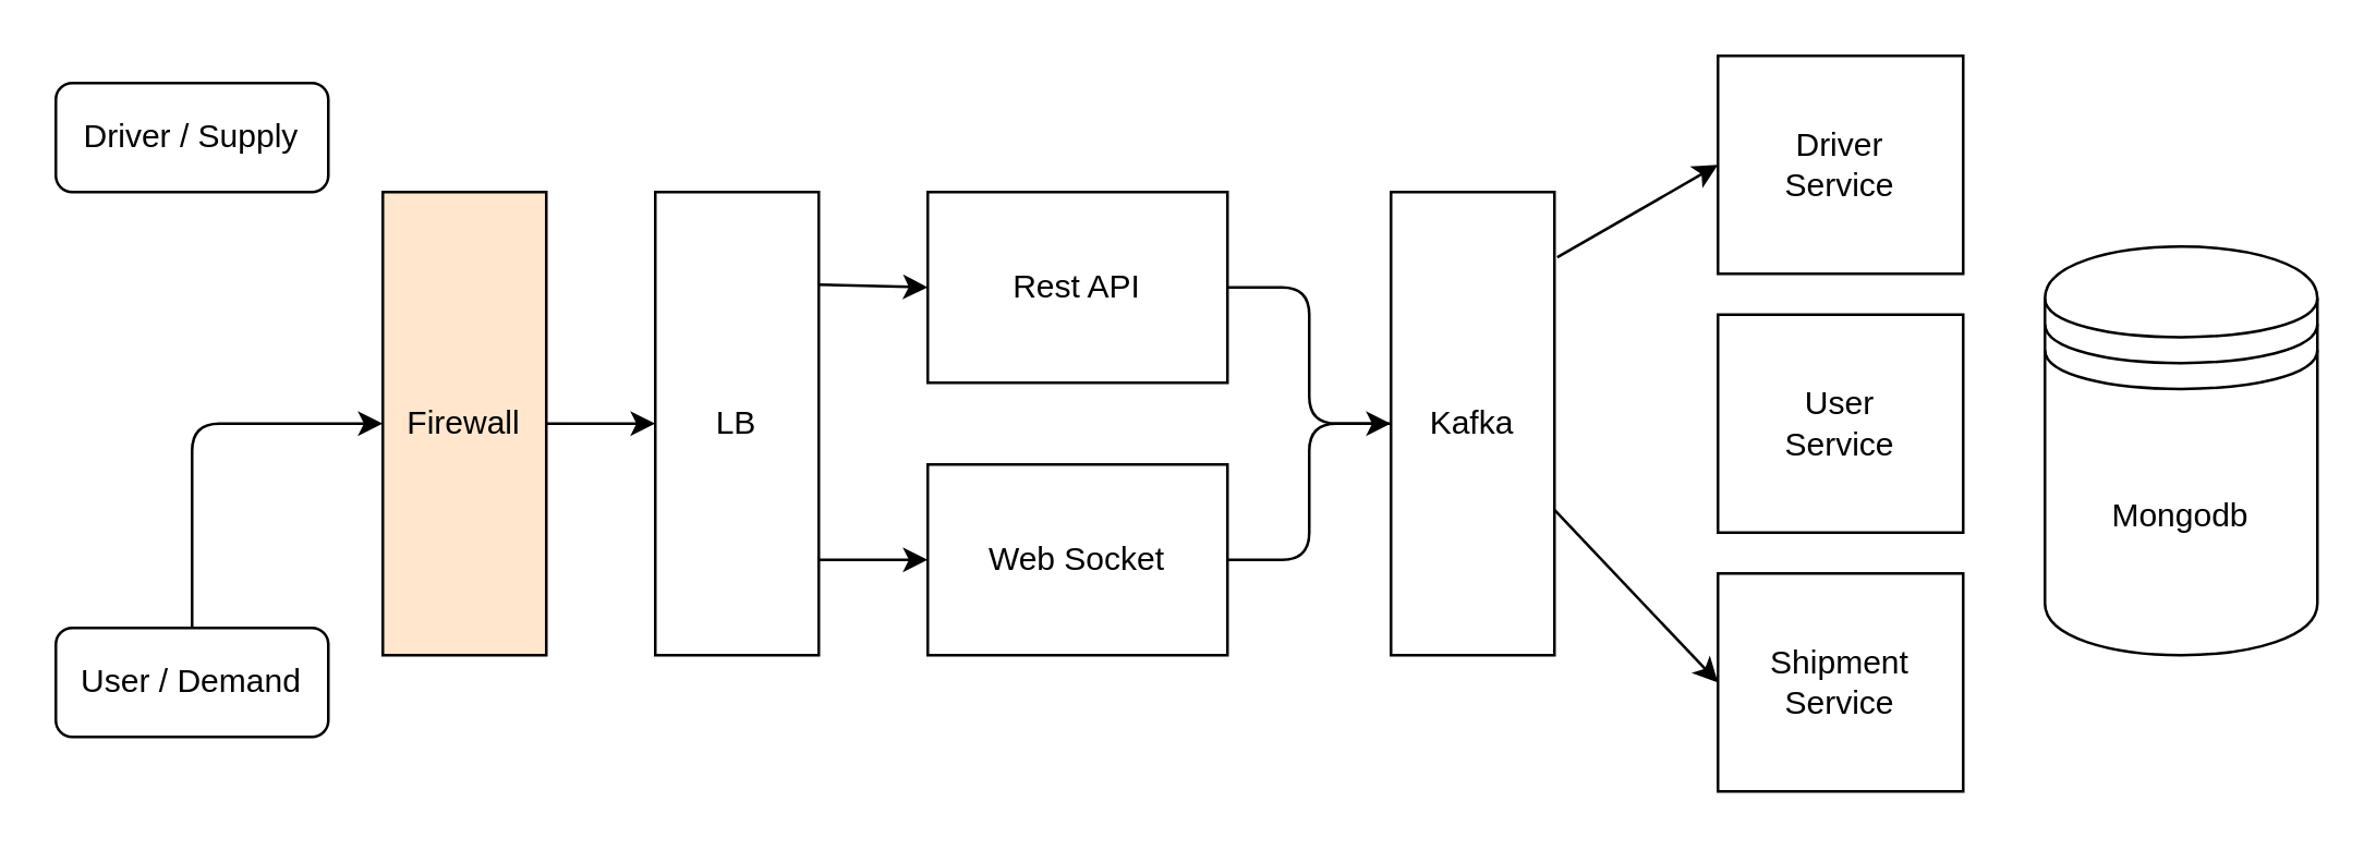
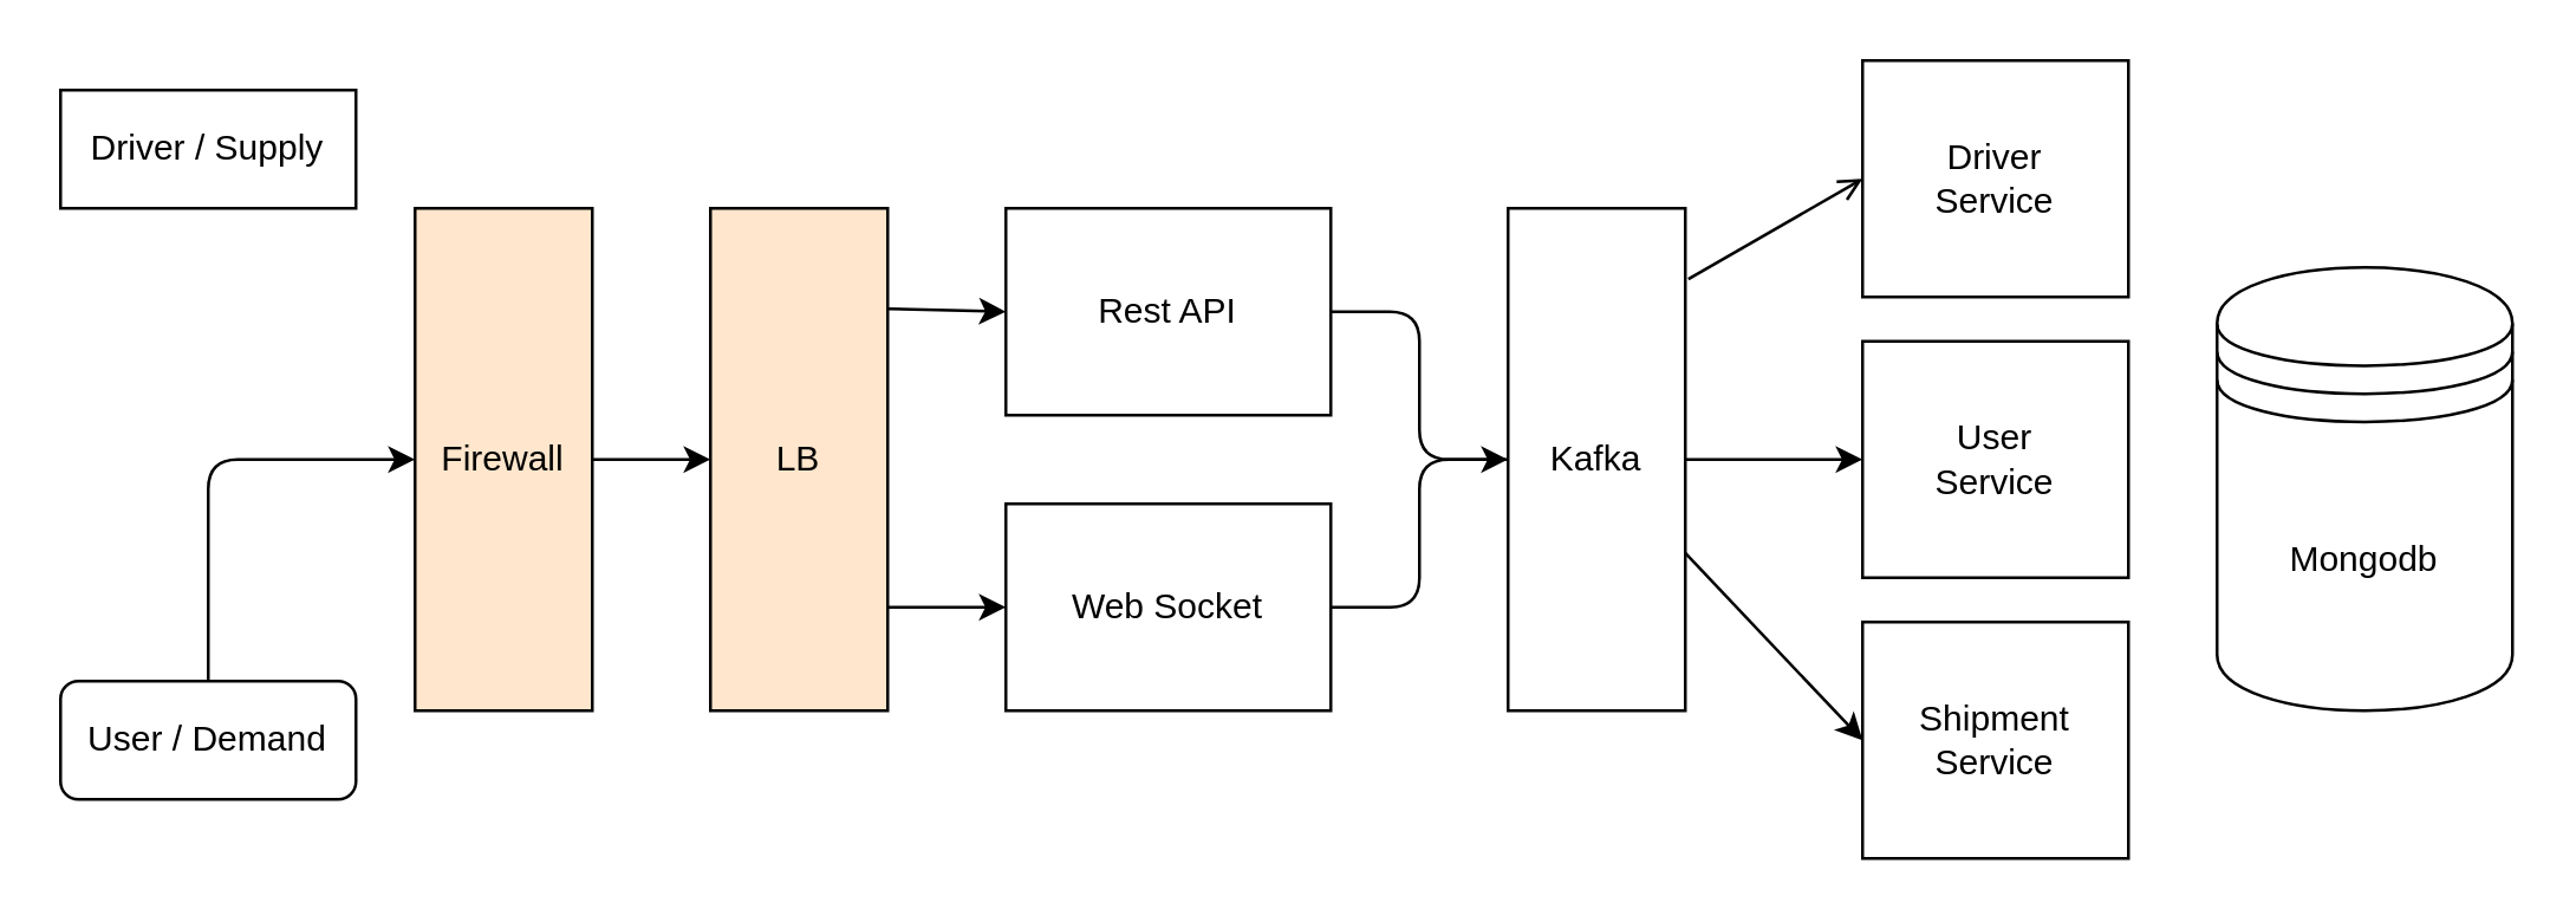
  <mxCell id="0" />
  <mxCell id="1" parent="0" />
- <mxCell id="2" value="Driver / Supply" style="rounded=1;whiteSpace=wrap;html=1;" parent="1" vertex="1"><mxGeometry x="20" y="30" width="100" height="40" as="geometry" /></mxCell>
+ <mxCell id="2" value="Driver / Supply" style="whiteSpace=wrap;html=1;rounded=0;" parent="1" vertex="1"><mxGeometry x="20" y="30" width="100" height="40" as="geometry" /></mxCell>
  <mxCell id="3" value="User / Demand" style="rounded=1;whiteSpace=wrap;html=1;" parent="1" vertex="1"><mxGeometry x="20" y="230" width="100" height="40" as="geometry" /></mxCell>
  <mxCell id="4" value="Firewall" style="rounded=0;whiteSpace=wrap;html=1;fillColor=#ffe6cc;" parent="1" vertex="1"><mxGeometry x="140" y="70" width="60" height="170" as="geometry" /></mxCell>
- <mxCell id="5" value="LB" style="rounded=0;whiteSpace=wrap;html=1;" parent="1" vertex="1"><mxGeometry x="240" y="70" width="60" height="170" as="geometry" /></mxCell>
+ <mxCell id="5" value="LB" style="rounded=0;whiteSpace=wrap;html=1;fillColor=#ffe6cc;" parent="1" vertex="1"><mxGeometry x="240" y="70" width="60" height="170" as="geometry" /></mxCell>
  <mxCell id="6" value="Web Socket" style="rounded=0;whiteSpace=wrap;html=1;" parent="1" vertex="1"><mxGeometry x="340" y="170" width="110" height="70" as="geometry" /></mxCell>
  <mxCell id="7" value="Rest API" style="rounded=0;whiteSpace=wrap;html=1;" parent="1" vertex="1"><mxGeometry x="340" y="70" width="110" height="70" as="geometry" /></mxCell>
  <mxCell id="8" value="" style="endArrow=classic;html=1;exitX=0.5;exitY=0;exitDx=0;exitDy=0;entryX=0;entryY=0.5;entryDx=0;entryDy=0;edgeStyle=orthogonalEdgeStyle;" parent="1" source="3" target="4" edge="1"><mxGeometry width="50" height="50" relative="1" as="geometry"><mxPoint x="120" y="310" as="sourcePoint" /><mxPoint x="250" y="395" as="targetPoint" /><Array as="points"><mxPoint x="70" y="155" /></Array></mxGeometry></mxCell>
  <mxCell id="9" value="" style="endArrow=classic;html=1;exitX=1;exitY=0.5;exitDx=0;exitDy=0;" parent="1" source="4" target="5" edge="1"><mxGeometry width="50" height="50" relative="1" as="geometry"><mxPoint x="200" y="160" as="sourcePoint" /><mxPoint x="370" y="210" as="targetPoint" /></mxGeometry></mxCell>
  <mxCell id="10" value="" style="endArrow=classic;html=1;exitX=1;exitY=0.2;exitDx=0;exitDy=0;exitPerimeter=0;entryX=0;entryY=0.5;entryDx=0;entryDy=0;" parent="1" source="5" target="7" edge="1"><mxGeometry width="50" height="50" relative="1" as="geometry"><mxPoint x="320" y="260" as="sourcePoint" /><mxPoint x="370" y="210" as="targetPoint" /></mxGeometry></mxCell>
  <mxCell id="11" value="" style="endArrow=classic;html=1;entryX=0;entryY=0.5;entryDx=0;entryDy=0;" parent="1" target="6" edge="1"><mxGeometry width="50" height="50" relative="1" as="geometry"><mxPoint x="300" y="205" as="sourcePoint" /><mxPoint x="370" y="210" as="targetPoint" /></mxGeometry></mxCell>
  <mxCell id="12" value="Driver &lt;br&gt;Service" style="rounded=0;whiteSpace=wrap;html=1;" parent="1" vertex="1"><mxGeometry x="630" y="20" width="90" height="80" as="geometry" /></mxCell>
  <mxCell id="13" value="User &lt;br&gt;Service" style="rounded=0;whiteSpace=wrap;html=1;" parent="1" vertex="1"><mxGeometry x="630" y="115" width="90" height="80" as="geometry" /></mxCell>
  <mxCell id="14" value="Shipment&lt;br&gt;Service" style="rounded=0;whiteSpace=wrap;html=1;" parent="1" vertex="1"><mxGeometry x="630" y="210" width="90" height="80" as="geometry" /></mxCell>
  <mxCell id="15" value="Kafka" style="rounded=0;whiteSpace=wrap;html=1;" parent="1" vertex="1"><mxGeometry x="510" y="70" width="60" height="170" as="geometry" /></mxCell>
- <mxCell id="17" value="" style="endArrow=classic;html=1;entryX=0;entryY=0.5;entryDx=0;entryDy=0;exitX=1.017;exitY=0.141;exitDx=0;exitDy=0;exitPerimeter=0;" parent="1" source="15" target="12" edge="1"><mxGeometry width="50" height="50" relative="1" as="geometry"><mxPoint x="330" y="260" as="sourcePoint" /><mxPoint x="380" y="210" as="targetPoint" /></mxGeometry></mxCell>
+ <mxCell id="16" value="" style="endArrow=classic;html=1;entryX=0;entryY=0.5;entryDx=0;entryDy=0;exitX=1;exitY=0.5;exitDx=0;exitDy=0;" parent="1" source="15" target="13" edge="1"><mxGeometry width="50" height="50" relative="1" as="geometry"><mxPoint x="330" y="260" as="sourcePoint" /><mxPoint x="380" y="210" as="targetPoint" /></mxGeometry></mxCell>
+ <mxCell id="17" value="" style="endArrow=open;html=1;entryX=0;entryY=0.5;entryDx=0;entryDy=0;exitX=1.017;exitY=0.141;exitDx=0;exitDy=0;exitPerimeter=0;" parent="1" source="15" target="12" edge="1"><mxGeometry width="50" height="50" relative="1" as="geometry"><mxPoint x="330" y="260" as="sourcePoint" /><mxPoint x="380" y="210" as="targetPoint" /></mxGeometry></mxCell>
  <mxCell id="18" value="" style="endArrow=classic;html=1;entryX=0;entryY=0.5;entryDx=0;entryDy=0;" parent="1" source="15" target="14" edge="1"><mxGeometry width="50" height="50" relative="1" as="geometry"><mxPoint x="330" y="260" as="sourcePoint" /><mxPoint x="380" y="210" as="targetPoint" /></mxGeometry></mxCell>
  <mxCell id="19" value="Mongodb" style="shape=datastore;whiteSpace=wrap;html=1;" parent="1" vertex="1"><mxGeometry x="750" y="90" width="100" height="150" as="geometry" /></mxCell>
  <mxCell id="20" value="" style="endArrow=classic;html=1;exitX=1;exitY=0.5;exitDx=0;exitDy=0;entryX=0;entryY=0.5;entryDx=0;entryDy=0;edgeStyle=orthogonalEdgeStyle;" edge="1" parent="1" source="7" target="15"><mxGeometry width="50" height="50" relative="1" as="geometry"><mxPoint x="450" y="320" as="sourcePoint" /><mxPoint x="500" y="270" as="targetPoint" /></mxGeometry></mxCell>
  <mxCell id="21" value="" style="endArrow=none;html=1;exitX=1;exitY=0.5;exitDx=0;exitDy=0;entryX=0;entryY=0.5;entryDx=0;entryDy=0;edgeStyle=orthogonalEdgeStyle;" edge="1" parent="1" source="6" target="15"><mxGeometry width="50" height="50" relative="1" as="geometry"><mxPoint x="450" y="320" as="sourcePoint" /><mxPoint x="500" y="270" as="targetPoint" /></mxGeometry></mxCell>
